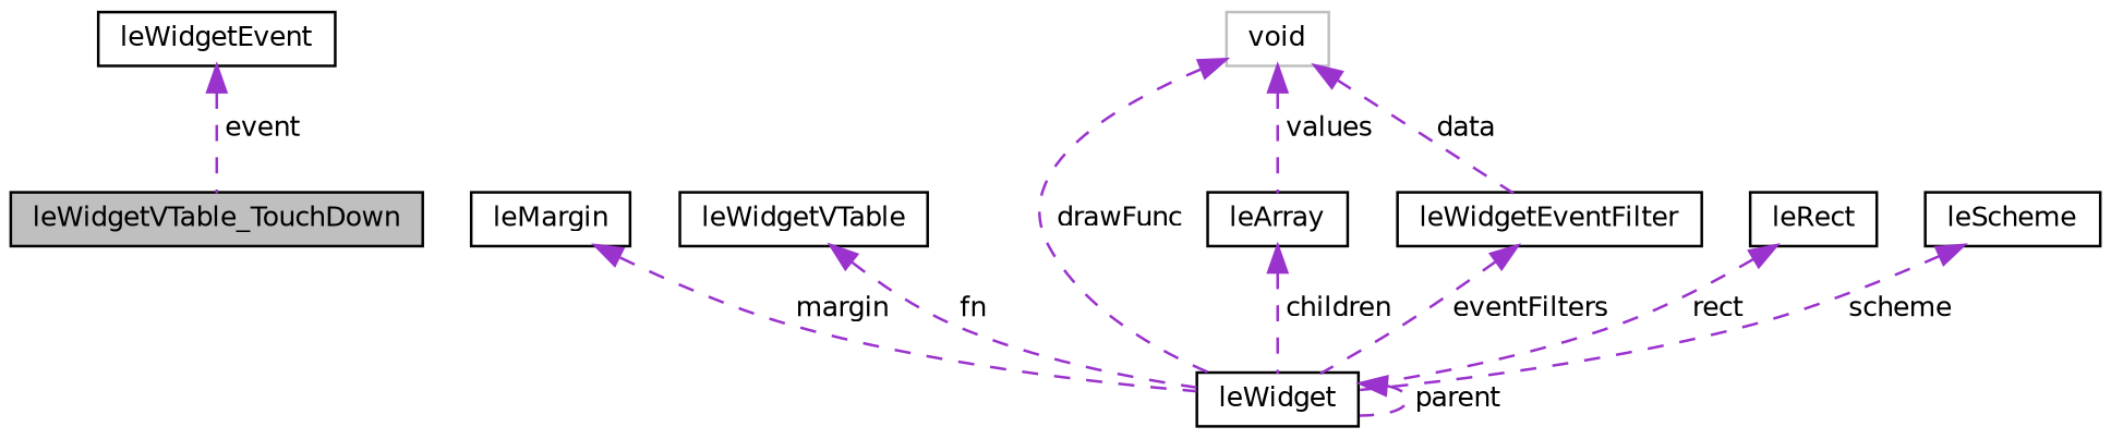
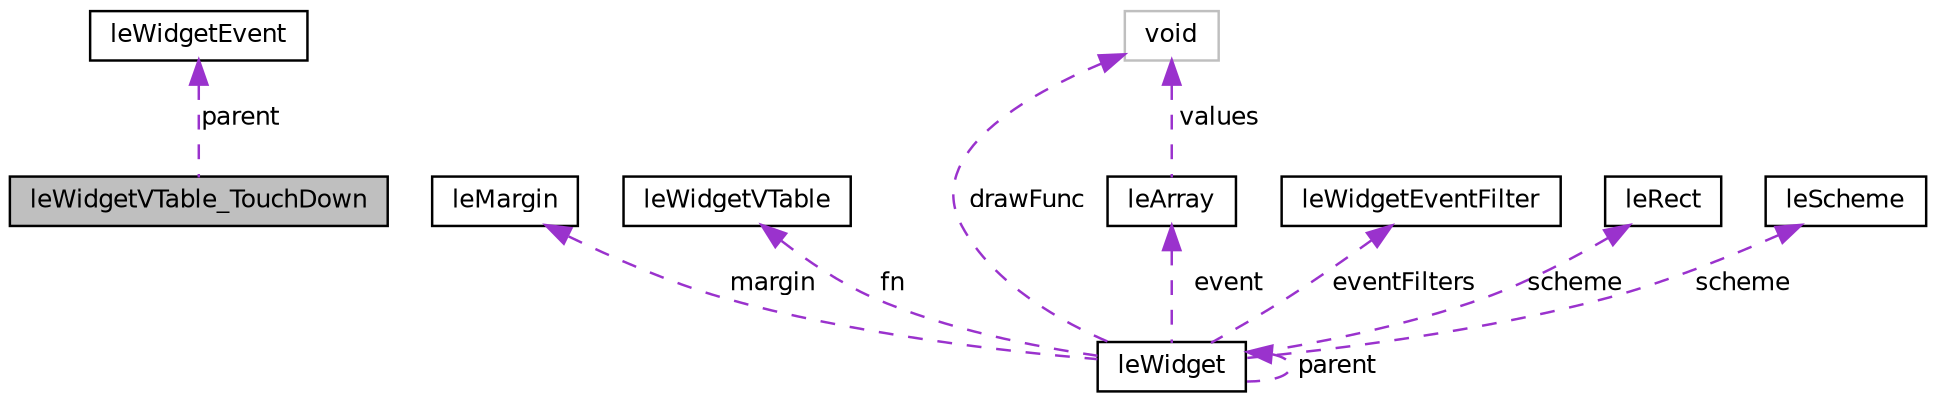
  digraph {
    node [color=black fillcolor=white fontname=Helvetica fontsize=10 shape=record style=filled]
    edge [color=darkorchid3 dir=back fontname=Helvetica fontsize=10 labelfontname=Helvetica labelfontsize=10 style=dashed]
    n1 [fillcolor=grey75 fontcolor=black height=0.2 label=leWidgetVTable_TouchDown width=0.4]
    n2 [height=0.2 label=leWidgetEvent width=0.4]
    n3 [height=0.2 label=leWidget width=0.4]
    n4 [height=0.2 label=leMargin width=0.4]
    n5 [height=0.2 label=leWidgetVTable width=0.4]
    n6 [color=grey75 height=0.2 label=void width=0.4]
    n7 [height=0.2 label=leArray width=0.4]
    n8 [height=0.2 label=leWidgetEventFilter width=0.4]
    n9 [height=0.2 label=leRect width=0.4]
    n10 [height=0.2 label=leScheme width=0.4]
-   n2 -> n1 [label=" event"]
+   n2 -> n1 [label=" parent"]
    n3 -> n3 [label=" parent"]
    n4 -> n3 [label=" margin"]
    n5 -> n3 [label=" fn"]
    n6 -> n3 [label=" drawFunc"]
    n6 -> n7 [label=" values"]
-   n6 -> n8 [label=" data"]
-   n7 -> n3 [label=" children"]
+   n7 -> n3 [label=" event"]
    n8 -> n3 [label=" eventFilters"]
-   n9 -> n3 [label=" rect"]
+   n9 -> n3 [label=" scheme"]
    n10 -> n3 [label=" scheme"]
  }
